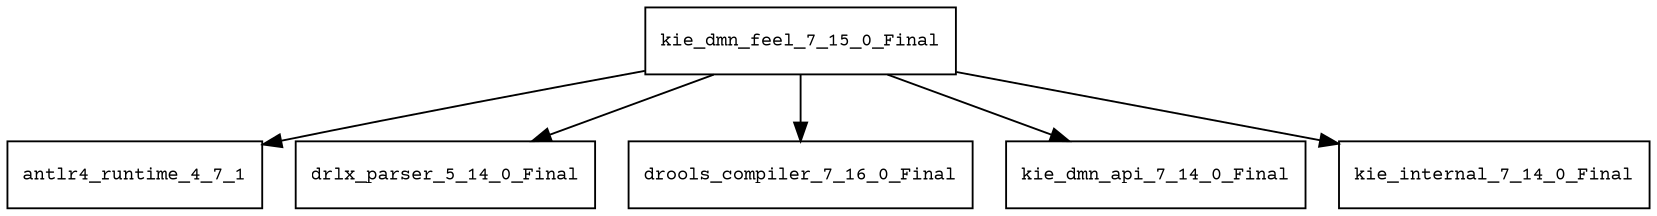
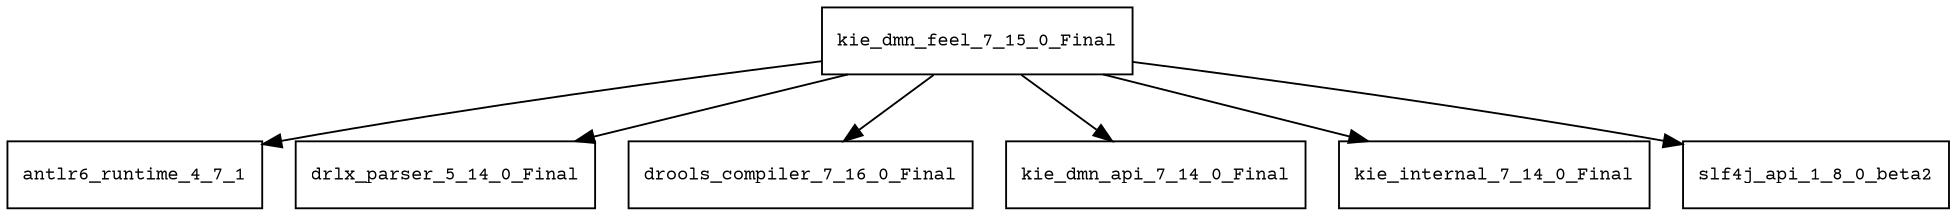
  digraph {
    fontname="Courier Prime"
    node [fontname="Courier Prime" fontsize=10.0 shape=box]
    edge [fontname="Courier Prime"]
    n1 [label=kie_dmn_feel_7_15_0_Final]
-   antlr4_runtime_4_7_1
+   antlr4_runtime_4_7_1 [label=antlr6_runtime_4_7_1]
    n3 [label=drlx_parser_5_14_0_Final]
    n4 [label=drools_compiler_7_16_0_Final]
    kie_dmn_api_7_14_0_Final
    kie_internal_7_14_0_Final
+   slf4j_api_1_8_0_beta2
    n1 -> antlr4_runtime_4_7_1
    n1 -> n3
    n1 -> n4
    n1 -> kie_dmn_api_7_14_0_Final
    n1 -> kie_internal_7_14_0_Final
+   n1 -> slf4j_api_1_8_0_beta2
  }
